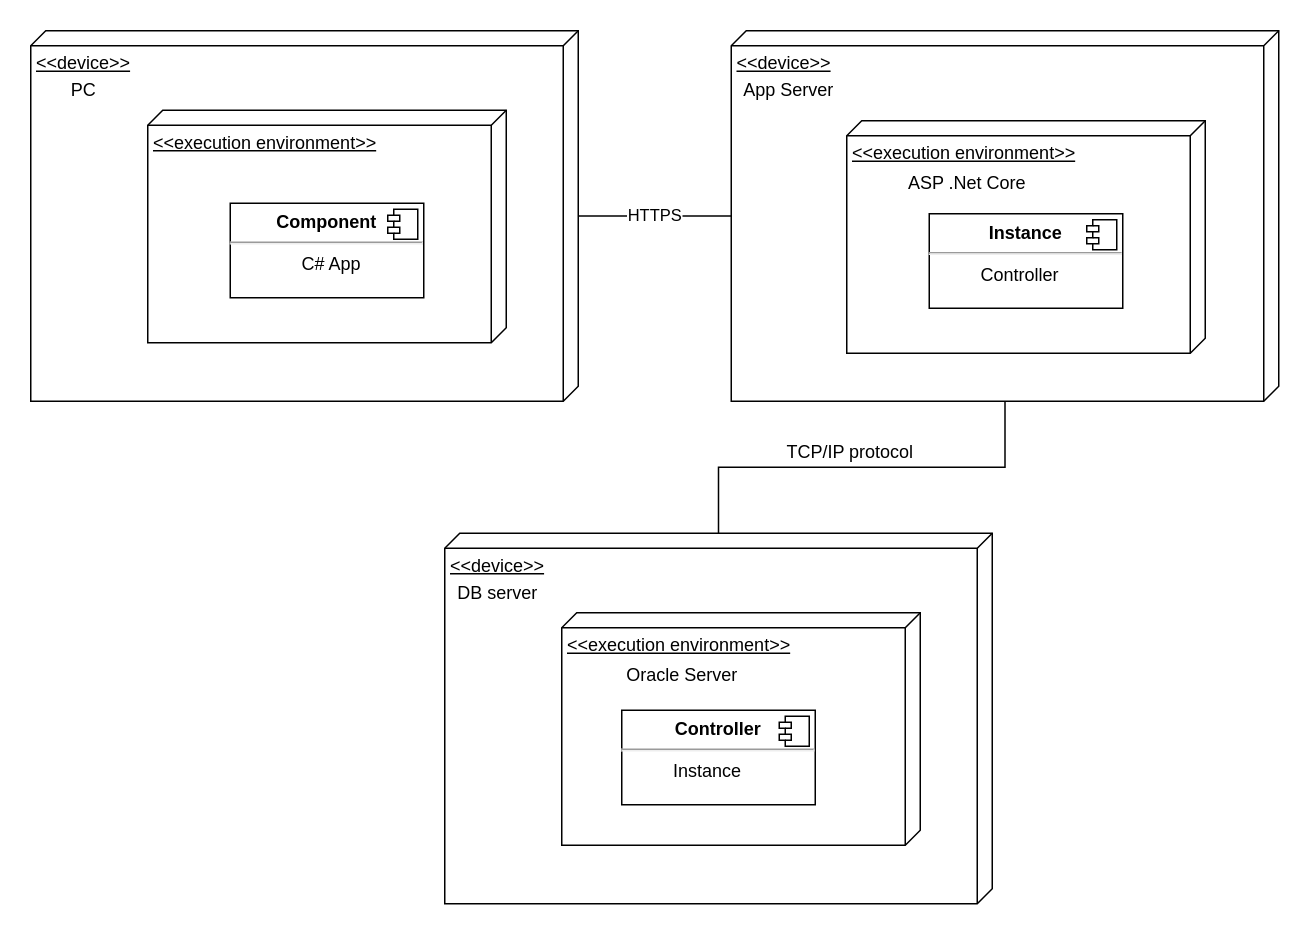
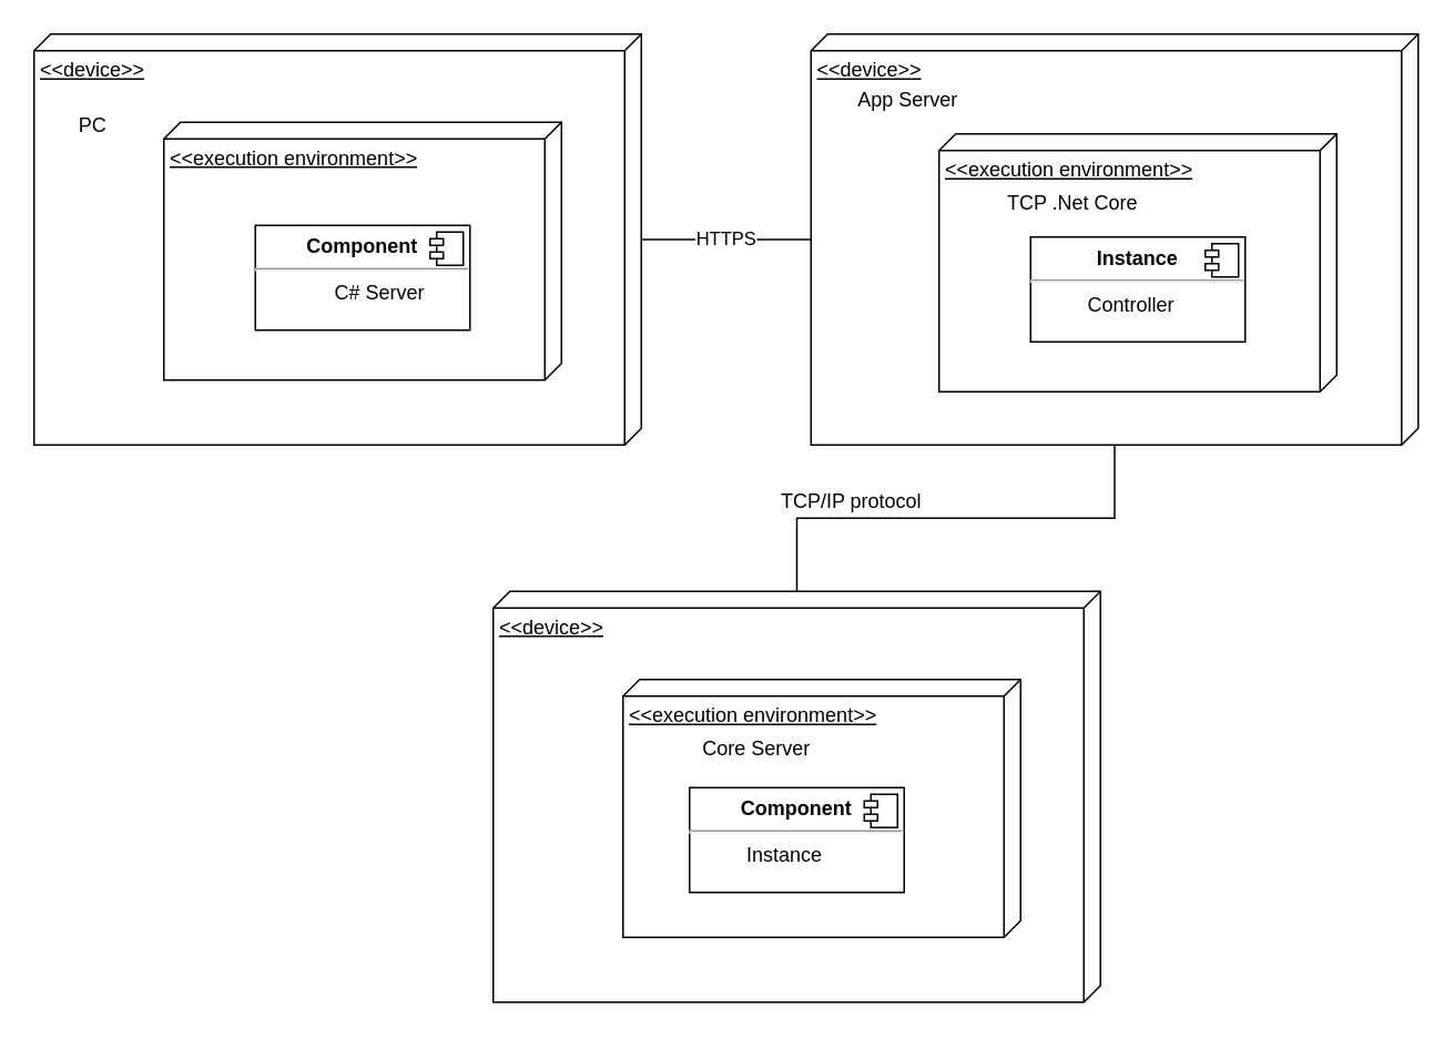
  <mxCell id="0" />
  <mxCell id="1" parent="0" />
  <mxCell id="2" value="" style="edgeStyle=orthogonalEdgeStyle;rounded=0;orthogonalLoop=1;jettySize=auto;html=1;endArrow=none;endFill=0;" parent="1" source="4" target="10" edge="1"><mxGeometry relative="1" as="geometry" /></mxCell>
  <mxCell id="3" value="HTTPS" style="edgeLabel;html=1;align=center;verticalAlign=middle;resizable=0;points=[];" parent="2" vertex="1" connectable="0"><mxGeometry x="-0.128" y="1" relative="1" as="geometry"><mxPoint x="6" as="offset" /></mxGeometry></mxCell>
  <mxCell id="4" value="&amp;lt;&amp;lt;device&amp;gt;&amp;gt;" style="verticalAlign=top;align=left;spacingTop=8;spacingLeft=2;spacingRight=12;shape=cube;size=10;direction=south;fontStyle=4;html=1;whiteSpace=wrap;" parent="1" vertex="1"><mxGeometry x="20" y="20" width="365" height="247" as="geometry" /></mxCell>
- <mxCell id="5" value="PC" style="text;html=1;align=center;verticalAlign=middle;resizable=0;points=[];autosize=1;strokeColor=none;fillColor=none;" parent="1" vertex="1"><mxGeometry x="37" y="47" width="35" height="26" as="geometry" /></mxCell>
+ <mxCell id="5" value="PC" style="text;html=1;align=center;verticalAlign=middle;resizable=0;points=[];autosize=1;strokeColor=none;fillColor=none;" parent="1" vertex="1"><mxGeometry x="37" y="62" width="35" height="26" as="geometry" /></mxCell>
  <mxCell id="6" value="&amp;lt;&amp;lt;execution environment&amp;gt;&amp;gt;" style="verticalAlign=top;align=left;spacingTop=8;spacingLeft=2;spacingRight=12;shape=cube;size=10;direction=south;fontStyle=4;html=1;whiteSpace=wrap;" parent="1" vertex="1"><mxGeometry x="98" y="73" width="239" height="155" as="geometry" /></mxCell>
- <mxCell id="7" value="&lt;p style=&quot;margin:0px;margin-top:6px;text-align:center;&quot;&gt;&lt;b&gt;Component&lt;/b&gt;&lt;/p&gt;&lt;hr&gt;&lt;p style=&quot;margin:0px;margin-left:8px;&quot;&gt;&lt;span style=&quot;white-space: pre;&quot;&gt;&#09;&lt;/span&gt;&amp;nbsp; &amp;nbsp; C# App&lt;/p&gt;" style="align=left;overflow=fill;html=1;dropTarget=0;whiteSpace=wrap;" parent="1" vertex="1"><mxGeometry x="153" y="135" width="129" height="63" as="geometry" /></mxCell>
+ <mxCell id="7" value="&lt;p style=&quot;margin:0px;margin-top:6px;text-align:center;&quot;&gt;&lt;b&gt;Component&lt;/b&gt;&lt;/p&gt;&lt;hr&gt;&lt;p style=&quot;margin:0px;margin-left:8px;&quot;&gt;&lt;span style=&quot;white-space: pre;&quot;&gt;&#09;&lt;/span&gt;&amp;nbsp; &amp;nbsp; C# Server&lt;/p&gt;" style="align=left;overflow=fill;html=1;dropTarget=0;whiteSpace=wrap;" parent="1" vertex="1"><mxGeometry x="153" y="135" width="129" height="63" as="geometry" /></mxCell>
  <mxCell id="8" value="" style="shape=component;jettyWidth=8;jettyHeight=4;" parent="7" vertex="1"><mxGeometry x="1" width="20" height="20" relative="1" as="geometry"><mxPoint x="-24" y="4" as="offset" /></mxGeometry></mxCell>
  <mxCell id="9" style="edgeStyle=orthogonalEdgeStyle;rounded=0;orthogonalLoop=1;jettySize=auto;html=1;endArrow=none;endFill=0;" parent="1" source="10" target="16" edge="1"><mxGeometry relative="1" as="geometry" /></mxCell>
  <mxCell id="10" value="&amp;lt;&amp;lt;device&amp;gt;&amp;gt;" style="verticalAlign=top;align=left;spacingTop=8;spacingLeft=2;spacingRight=12;shape=cube;size=10;direction=south;fontStyle=4;html=1;whiteSpace=wrap;" parent="1" vertex="1"><mxGeometry x="487" y="20" width="365" height="247" as="geometry" /></mxCell>
- <mxCell id="11" value="App Server" style="text;html=1;align=center;verticalAlign=middle;resizable=0;points=[];autosize=1;strokeColor=none;fillColor=none;" parent="1" vertex="1"><mxGeometry x="486" y="47" width="78" height="26" as="geometry" /></mxCell>
+ <mxCell id="11" value="App Server" style="text;html=1;align=center;verticalAlign=middle;resizable=0;points=[];autosize=1;strokeColor=none;fillColor=none;" parent="1" vertex="1"><mxGeometry x="506" y="47" width="78" height="26" as="geometry" /></mxCell>
  <mxCell id="12" value="&amp;lt;&amp;lt;execution environment&amp;gt;&amp;gt;" style="verticalAlign=top;align=left;spacingTop=8;spacingLeft=2;spacingRight=12;shape=cube;size=10;direction=south;fontStyle=4;html=1;whiteSpace=wrap;" parent="1" vertex="1"><mxGeometry x="564" y="80" width="239" height="155" as="geometry" /></mxCell>
- <mxCell id="13" value="ASP .Net Core" style="text;html=1;align=center;verticalAlign=middle;resizable=0;points=[];autosize=1;strokeColor=none;fillColor=none;" parent="1" vertex="1"><mxGeometry x="596" y="109" width="96" height="26" as="geometry" /></mxCell>
+ <mxCell id="13" value="TCP .Net Core" style="text;html=1;align=center;verticalAlign=middle;resizable=0;points=[];autosize=1;strokeColor=none;fillColor=none;" parent="1" vertex="1"><mxGeometry x="596" y="109" width="96" height="26" as="geometry" /></mxCell>
  <mxCell id="14" value="&lt;p style=&quot;margin:0px;margin-top:6px;text-align:center;&quot;&gt;&lt;b&gt;Instance&lt;/b&gt;&lt;/p&gt;&lt;hr&gt;&lt;p style=&quot;margin:0px;margin-left:8px;&quot;&gt;&lt;span style=&quot;white-space: pre;&quot;&gt;&#09;&lt;/span&gt;Controller&lt;/p&gt;" style="align=left;overflow=fill;html=1;dropTarget=0;whiteSpace=wrap;" parent="1" vertex="1"><mxGeometry x="619" y="142" width="129" height="63" as="geometry" /></mxCell>
  <mxCell id="15" value="" style="shape=component;jettyWidth=8;jettyHeight=4;" parent="14" vertex="1"><mxGeometry x="1" width="20" height="20" relative="1" as="geometry"><mxPoint x="-24" y="4" as="offset" /></mxGeometry></mxCell>
  <mxCell id="16" value="&amp;lt;&amp;lt;device&amp;gt;&amp;gt;" style="verticalAlign=top;align=left;spacingTop=8;spacingLeft=2;spacingRight=12;shape=cube;size=10;direction=south;fontStyle=4;html=1;whiteSpace=wrap;" parent="1" vertex="1"><mxGeometry x="296" y="355" width="365" height="247" as="geometry" /></mxCell>
- <mxCell id="17" value="DB server" style="text;html=1;align=center;verticalAlign=middle;resizable=0;points=[];autosize=1;strokeColor=none;fillColor=none;" parent="1" vertex="1"><mxGeometry x="295" y="382" width="71" height="26" as="geometry" /></mxCell>
  <mxCell id="18" value="&amp;lt;&amp;lt;execution environment&amp;gt;&amp;gt;" style="verticalAlign=top;align=left;spacingTop=8;spacingLeft=2;spacingRight=12;shape=cube;size=10;direction=south;fontStyle=4;html=1;whiteSpace=wrap;" parent="1" vertex="1"><mxGeometry x="374" y="408" width="239" height="155" as="geometry" /></mxCell>
- <mxCell id="19" value="Oracle Server" style="text;html=1;align=center;verticalAlign=middle;resizable=0;points=[];autosize=1;strokeColor=none;fillColor=none;" parent="1" vertex="1"><mxGeometry x="408" y="437" width="92" height="26" as="geometry" /></mxCell>
- <mxCell id="20" value="TCP/IP protocol" style="text;html=1;align=center;verticalAlign=middle;resizable=0;points=[];autosize=1;strokeColor=none;fillColor=none;" parent="1" vertex="1"><mxGeometry x="515" y="288" width="102" height="26" as="geometry" /></mxCell>
- <mxCell id="21" value="&lt;p style=&quot;margin:0px;margin-top:6px;text-align:center;&quot;&gt;&lt;b&gt;Controller&lt;/b&gt;&lt;/p&gt;&lt;hr&gt;&lt;p style=&quot;margin:0px;margin-left:8px;&quot;&gt;&lt;span style=&quot;white-space: pre;&quot;&gt;&#09;&lt;/span&gt;Instance&lt;/p&gt;" style="align=left;overflow=fill;html=1;dropTarget=0;whiteSpace=wrap;" vertex="1" parent="1"><mxGeometry x="414" y="473" width="129" height="63" as="geometry" /></mxCell>
+ <mxCell id="19" value="Core Server" style="text;html=1;align=center;verticalAlign=middle;resizable=0;points=[];autosize=1;strokeColor=none;fillColor=none;" parent="1" vertex="1"><mxGeometry x="408" y="437" width="92" height="26" as="geometry" /></mxCell>
+ <mxCell id="20" value="TCP/IP protocol" style="text;html=1;align=center;verticalAlign=middle;resizable=0;points=[];autosize=1;strokeColor=none;fillColor=none;" parent="1" vertex="1"><mxGeometry x="460" y="288" width="102" height="26" as="geometry" /></mxCell>
+ <mxCell id="21" value="&lt;p style=&quot;margin:0px;margin-top:6px;text-align:center;&quot;&gt;&lt;b&gt;Component&lt;/b&gt;&lt;/p&gt;&lt;hr&gt;&lt;p style=&quot;margin:0px;margin-left:8px;&quot;&gt;&lt;span style=&quot;white-space: pre;&quot;&gt;&#09;&lt;/span&gt;Instance&lt;/p&gt;" style="align=left;overflow=fill;html=1;dropTarget=0;whiteSpace=wrap;" vertex="1" parent="1"><mxGeometry x="414" y="473" width="129" height="63" as="geometry" /></mxCell>
  <mxCell id="22" value="" style="shape=component;jettyWidth=8;jettyHeight=4;" vertex="1" parent="21"><mxGeometry x="1" width="20" height="20" relative="1" as="geometry"><mxPoint x="-24" y="4" as="offset" /></mxGeometry></mxCell>
